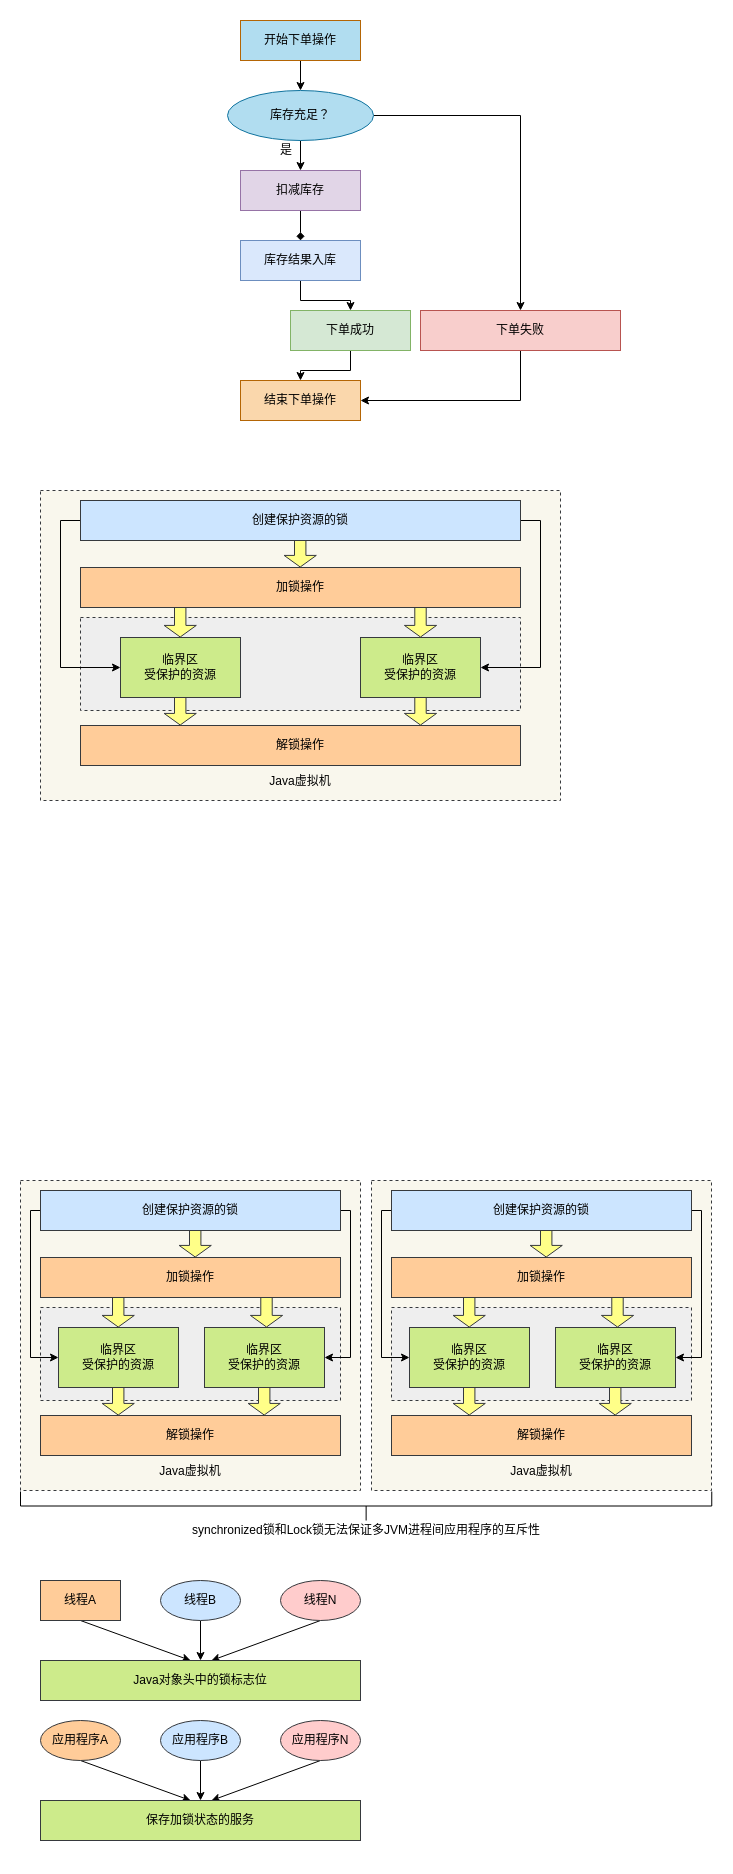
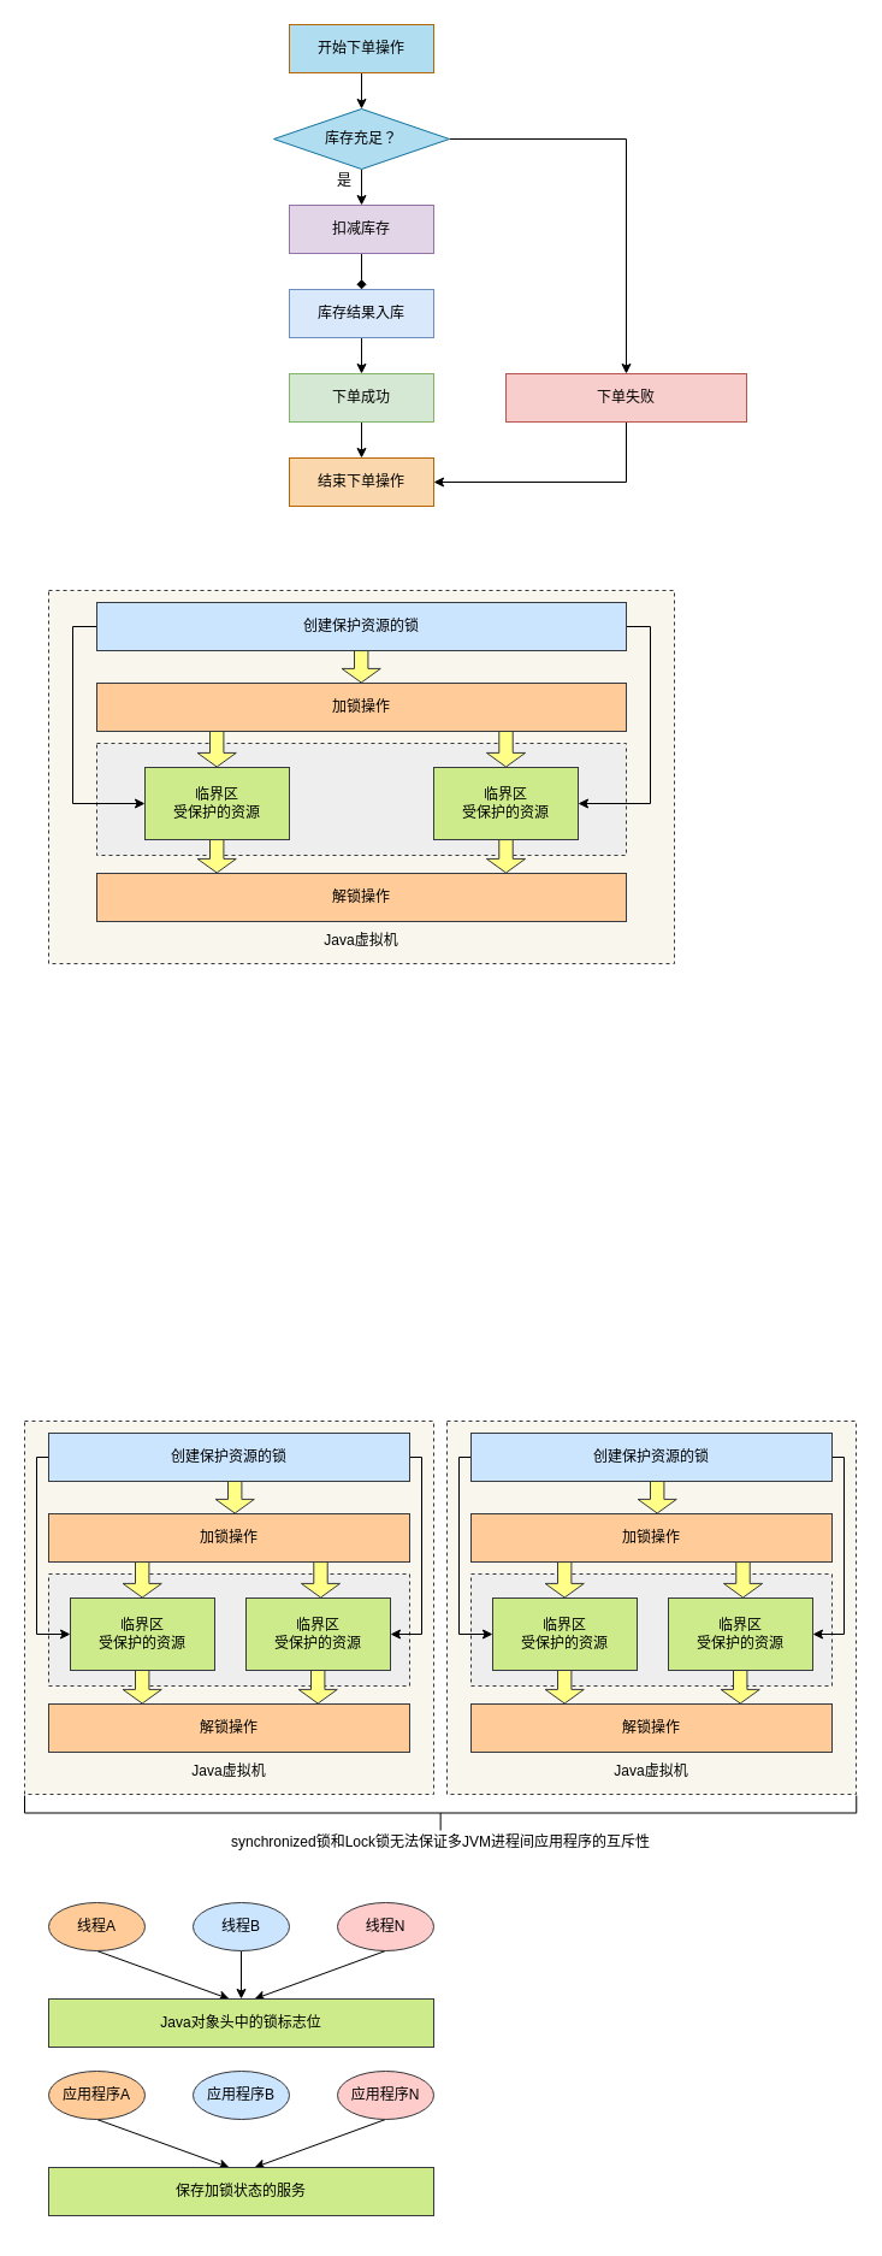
  <mxCell id="0" />
  <mxCell id="1" parent="0" />
  <mxCell id="2" value="" style="rounded=0;whiteSpace=wrap;html=1;dashed=1;fillColor=#f9f7ed;strokeColor=#36393d;" vertex="1" parent="1"><mxGeometry x="40" y="490" width="520" height="310" as="geometry" /></mxCell>
  <mxCell id="3" value="" style="rounded=0;whiteSpace=wrap;html=1;fillColor=#eeeeee;strokeColor=#36393d;dashed=1;" vertex="1" parent="1"><mxGeometry x="80" y="617" width="440" height="93" as="geometry" /></mxCell>
  <mxCell id="4" style="edgeStyle=orthogonalEdgeStyle;rounded=0;orthogonalLoop=1;jettySize=auto;html=1;entryX=0.5;entryY=0;entryDx=0;entryDy=0;" edge="1" parent="1" source="5" target="8"><mxGeometry relative="1" as="geometry" /></mxCell>
  <mxCell id="5" value="开始下单操作" style="rounded=0;whiteSpace=wrap;html=1;fillColor=#b1ddf0;strokeColor=#b46504;" vertex="1" parent="1"><mxGeometry x="240" y="20" width="120" height="40" as="geometry" /></mxCell>
  <mxCell id="6" style="edgeStyle=orthogonalEdgeStyle;rounded=0;orthogonalLoop=1;jettySize=auto;html=1;entryX=0.5;entryY=0;entryDx=0;entryDy=0;" edge="1" parent="1" source="8" target="10"><mxGeometry relative="1" as="geometry" /></mxCell>
  <mxCell id="7" style="edgeStyle=orthogonalEdgeStyle;rounded=0;orthogonalLoop=1;jettySize=auto;html=1;entryX=0.5;entryY=0;entryDx=0;entryDy=0;" edge="1" parent="1" source="8" target="17"><mxGeometry relative="1" as="geometry" /></mxCell>
- <mxCell id="8" value="库存充足？" style="ellipse;whiteSpace=wrap;html=1;fillColor=#b1ddf0;strokeColor=#10739e;" vertex="1" parent="1"><mxGeometry x="227" y="90" width="146" height="50" as="geometry" /></mxCell>
+ <mxCell id="8" value="库存充足？" style="rhombus;whiteSpace=wrap;html=1;fillColor=#b1ddf0;strokeColor=#10739e;" vertex="1" parent="1"><mxGeometry x="227" y="90" width="146" height="50" as="geometry" /></mxCell>
  <mxCell id="9" style="edgeStyle=orthogonalEdgeStyle;rounded=0;orthogonalLoop=1;jettySize=auto;html=1;entryX=0.5;entryY=0;entryDx=0;entryDy=0;endArrow=diamond;" edge="1" parent="1" source="10" target="12"><mxGeometry relative="1" as="geometry" /></mxCell>
  <mxCell id="10" value="扣减库存" style="rounded=0;whiteSpace=wrap;html=1;fillColor=#e1d5e7;strokeColor=#9673a6;" vertex="1" parent="1"><mxGeometry x="240" y="170" width="120" height="40" as="geometry" /></mxCell>
  <mxCell id="11" style="edgeStyle=orthogonalEdgeStyle;rounded=0;orthogonalLoop=1;jettySize=auto;html=1;entryX=0.5;entryY=0;entryDx=0;entryDy=0;" edge="1" parent="1" source="12" target="14"><mxGeometry relative="1" as="geometry" /></mxCell>
  <mxCell id="12" value="库存结果入库" style="rounded=0;whiteSpace=wrap;html=1;fillColor=#dae8fc;strokeColor=#6c8ebf;" vertex="1" parent="1"><mxGeometry x="240" y="240" width="120" height="40" as="geometry" /></mxCell>
  <mxCell id="13" style="edgeStyle=orthogonalEdgeStyle;rounded=0;orthogonalLoop=1;jettySize=auto;html=1;entryX=0.5;entryY=0;entryDx=0;entryDy=0;" edge="1" parent="1" source="14" target="15"><mxGeometry relative="1" as="geometry" /></mxCell>
- <mxCell id="14" value="下单成功" style="rounded=0;whiteSpace=wrap;html=1;fillColor=#d5e8d4;strokeColor=#82b366;" vertex="1" parent="1"><mxGeometry x="290" y="310" width="120" height="40" as="geometry" /></mxCell>
+ <mxCell id="14" value="下单成功" style="rounded=0;whiteSpace=wrap;html=1;fillColor=#d5e8d4;strokeColor=#82b366;" vertex="1" parent="1"><mxGeometry x="240" y="310" width="120" height="40" as="geometry" /></mxCell>
  <mxCell id="15" value="结束下单操作" style="rounded=0;whiteSpace=wrap;html=1;fillColor=#fad7ac;strokeColor=#b46504;" vertex="1" parent="1"><mxGeometry x="240" y="380" width="120" height="40" as="geometry" /></mxCell>
  <mxCell id="16" style="edgeStyle=orthogonalEdgeStyle;rounded=0;orthogonalLoop=1;jettySize=auto;html=1;entryX=1;entryY=0.5;entryDx=0;entryDy=0;exitX=0.5;exitY=1;exitDx=0;exitDy=0;" edge="1" parent="1" source="17" target="15"><mxGeometry relative="1" as="geometry" /></mxCell>
  <mxCell id="17" value="下单失败" style="rounded=0;whiteSpace=wrap;html=1;fillColor=#f8cecc;strokeColor=#b85450;" vertex="1" parent="1"><mxGeometry x="420" y="310" width="200" height="40" as="geometry" /></mxCell>
  <mxCell id="18" value="是" style="text;html=1;strokeColor=none;fillColor=none;align=center;verticalAlign=middle;whiteSpace=wrap;rounded=0;" vertex="1" parent="1"><mxGeometry x="266" y="140" width="40" height="20" as="geometry" /></mxCell>
  <mxCell id="19" style="edgeStyle=orthogonalEdgeStyle;rounded=0;orthogonalLoop=1;jettySize=auto;html=1;entryX=1;entryY=0.5;entryDx=0;entryDy=0;" edge="1" parent="1" source="24" target="30"><mxGeometry relative="1" as="geometry"><Array as="points"><mxPoint x="540" y="520" /><mxPoint x="540" y="667" /></Array></mxGeometry></mxCell>
  <mxCell id="20" style="edgeStyle=orthogonalEdgeStyle;rounded=0;orthogonalLoop=1;jettySize=auto;html=1;entryX=0;entryY=0.5;entryDx=0;entryDy=0;" edge="1" parent="1" source="24" target="29"><mxGeometry relative="1" as="geometry"><Array as="points"><mxPoint x="60" y="520" /><mxPoint x="60" y="667" /></Array></mxGeometry></mxCell>
  <mxCell id="21" value="解锁操作" style="rounded=0;whiteSpace=wrap;html=1;fillColor=#ffcc99;strokeColor=#36393d;" vertex="1" parent="1"><mxGeometry x="80" y="725" width="440" height="40" as="geometry" /></mxCell>
  <mxCell id="22" value="" style="shape=flexArrow;endArrow=classic;html=1;endWidth=19.755;endSize=3.526;width=11.429;fillColor=#ffff88;strokeColor=#36393d;" edge="1" parent="1"><mxGeometry width="50" height="50" relative="1" as="geometry"><mxPoint x="420" y="675" as="sourcePoint" /><mxPoint x="420" y="725" as="targetPoint" /></mxGeometry></mxCell>
  <mxCell id="23" value="" style="shape=flexArrow;endArrow=classic;html=1;endWidth=19.755;endSize=3.526;width=11.429;fillColor=#ffff88;strokeColor=#36393d;" edge="1" parent="1"><mxGeometry width="50" height="50" relative="1" as="geometry"><mxPoint x="299.71" y="517" as="sourcePoint" /><mxPoint x="299.71" y="567" as="targetPoint" /></mxGeometry></mxCell>
  <mxCell id="24" value="创建保护资源的锁" style="rounded=0;whiteSpace=wrap;html=1;fillColor=#cce5ff;strokeColor=#36393d;" vertex="1" parent="1"><mxGeometry x="80" y="500" width="440" height="40" as="geometry" /></mxCell>
  <mxCell id="25" value="" style="shape=flexArrow;endArrow=classic;html=1;endWidth=19.755;endSize=3.526;width=11.429;fillColor=#ffff88;strokeColor=#36393d;" edge="1" parent="1"><mxGeometry width="50" height="50" relative="1" as="geometry"><mxPoint x="179.71" y="587" as="sourcePoint" /><mxPoint x="179.71" y="637" as="targetPoint" /></mxGeometry></mxCell>
  <mxCell id="26" value="" style="shape=flexArrow;endArrow=classic;html=1;endWidth=19.755;endSize=3.526;width=11.429;fillColor=#ffff88;strokeColor=#36393d;" edge="1" parent="1"><mxGeometry width="50" height="50" relative="1" as="geometry"><mxPoint x="420" y="587" as="sourcePoint" /><mxPoint x="420" y="637" as="targetPoint" /></mxGeometry></mxCell>
  <mxCell id="27" value="加锁操作" style="rounded=0;whiteSpace=wrap;html=1;fillColor=#ffcc99;strokeColor=#36393d;" vertex="1" parent="1"><mxGeometry x="80" y="567" width="440" height="40" as="geometry" /></mxCell>
  <mxCell id="28" value="" style="shape=flexArrow;endArrow=classic;html=1;endWidth=19.755;endSize=3.526;width=11.429;fillColor=#ffff88;strokeColor=#36393d;" edge="1" parent="1"><mxGeometry width="50" height="50" relative="1" as="geometry"><mxPoint x="179.71" y="675" as="sourcePoint" /><mxPoint x="179.71" y="725" as="targetPoint" /></mxGeometry></mxCell>
  <mxCell id="29" value="临界区&lt;br&gt;受保护的资源" style="rounded=0;whiteSpace=wrap;html=1;fillColor=#cdeb8b;strokeColor=#36393d;" vertex="1" parent="1"><mxGeometry x="120" y="637" width="120" height="60" as="geometry" /></mxCell>
  <mxCell id="30" value="临界区&lt;br&gt;受保护的资源" style="rounded=0;whiteSpace=wrap;html=1;fillColor=#cdeb8b;strokeColor=#36393d;" vertex="1" parent="1"><mxGeometry x="360" y="637" width="120" height="60" as="geometry" /></mxCell>
  <mxCell id="31" value="Java虚拟机" style="text;html=1;strokeColor=none;fillColor=none;align=center;verticalAlign=middle;whiteSpace=wrap;rounded=0;dashed=1;" vertex="1" parent="1"><mxGeometry x="260" y="771" width="80" height="20" as="geometry" /></mxCell>
  <mxCell id="32" value="" style="rounded=0;whiteSpace=wrap;html=1;dashed=1;fillColor=#f9f7ed;strokeColor=#36393d;" vertex="1" parent="1"><mxGeometry x="20" y="1180" width="340" height="310" as="geometry" /></mxCell>
  <mxCell id="33" value="" style="rounded=0;whiteSpace=wrap;html=1;fillColor=#eeeeee;strokeColor=#36393d;dashed=1;" vertex="1" parent="1"><mxGeometry x="40" y="1307" width="300" height="93" as="geometry" /></mxCell>
  <mxCell id="34" style="edgeStyle=orthogonalEdgeStyle;rounded=0;orthogonalLoop=1;jettySize=auto;html=1;entryX=1;entryY=0.5;entryDx=0;entryDy=0;" edge="1" parent="1" source="39" target="45"><mxGeometry relative="1" as="geometry"><Array as="points"><mxPoint x="350" y="1210" /><mxPoint x="350" y="1357" /></Array></mxGeometry></mxCell>
  <mxCell id="35" style="edgeStyle=orthogonalEdgeStyle;rounded=0;orthogonalLoop=1;jettySize=auto;html=1;entryX=0;entryY=0.5;entryDx=0;entryDy=0;" edge="1" parent="1" source="39" target="44"><mxGeometry relative="1" as="geometry"><Array as="points"><mxPoint x="30" y="1210" /><mxPoint x="30" y="1357" /></Array></mxGeometry></mxCell>
  <mxCell id="36" value="解锁操作" style="rounded=0;whiteSpace=wrap;html=1;fillColor=#ffcc99;strokeColor=#36393d;" vertex="1" parent="1"><mxGeometry x="40" y="1415" width="300" height="40" as="geometry" /></mxCell>
  <mxCell id="37" value="" style="shape=flexArrow;endArrow=classic;html=1;endWidth=19.755;endSize=3.526;width=11.429;fillColor=#ffff88;strokeColor=#36393d;" edge="1" parent="1"><mxGeometry width="50" height="50" relative="1" as="geometry"><mxPoint x="263.71" y="1365" as="sourcePoint" /><mxPoint x="263.71" y="1415" as="targetPoint" /></mxGeometry></mxCell>
  <mxCell id="38" value="" style="shape=flexArrow;endArrow=classic;html=1;endWidth=19.755;endSize=3.526;width=11.429;fillColor=#ffff88;strokeColor=#36393d;" edge="1" parent="1"><mxGeometry width="50" height="50" relative="1" as="geometry"><mxPoint x="194.71" y="1207" as="sourcePoint" /><mxPoint x="194.71" y="1257" as="targetPoint" /></mxGeometry></mxCell>
  <mxCell id="39" value="创建保护资源的锁" style="rounded=0;whiteSpace=wrap;html=1;fillColor=#cce5ff;strokeColor=#36393d;" vertex="1" parent="1"><mxGeometry x="40" y="1190" width="300" height="40" as="geometry" /></mxCell>
  <mxCell id="40" value="" style="shape=flexArrow;endArrow=classic;html=1;endWidth=19.755;endSize=3.526;width=11.429;fillColor=#ffff88;strokeColor=#36393d;" edge="1" parent="1"><mxGeometry width="50" height="50" relative="1" as="geometry"><mxPoint x="117.71" y="1277" as="sourcePoint" /><mxPoint x="117.71" y="1327" as="targetPoint" /></mxGeometry></mxCell>
  <mxCell id="41" value="" style="shape=flexArrow;endArrow=classic;html=1;endWidth=19.755;endSize=3.526;width=11.429;fillColor=#ffff88;strokeColor=#36393d;" edge="1" parent="1"><mxGeometry width="50" height="50" relative="1" as="geometry"><mxPoint x="266" y="1277" as="sourcePoint" /><mxPoint x="266" y="1327" as="targetPoint" /></mxGeometry></mxCell>
  <mxCell id="42" value="加锁操作" style="rounded=0;whiteSpace=wrap;html=1;fillColor=#ffcc99;strokeColor=#36393d;" vertex="1" parent="1"><mxGeometry x="40" y="1257" width="300" height="40" as="geometry" /></mxCell>
  <mxCell id="43" value="" style="shape=flexArrow;endArrow=classic;html=1;endWidth=19.755;endSize=3.526;width=11.429;fillColor=#ffff88;strokeColor=#36393d;" edge="1" parent="1"><mxGeometry width="50" height="50" relative="1" as="geometry"><mxPoint x="117.71" y="1365" as="sourcePoint" /><mxPoint x="117.71" y="1415" as="targetPoint" /></mxGeometry></mxCell>
  <mxCell id="44" value="临界区&lt;br&gt;受保护的资源" style="rounded=0;whiteSpace=wrap;html=1;fillColor=#cdeb8b;strokeColor=#36393d;" vertex="1" parent="1"><mxGeometry x="58" y="1327" width="120" height="60" as="geometry" /></mxCell>
  <mxCell id="45" value="临界区&lt;br&gt;受保护的资源" style="rounded=0;whiteSpace=wrap;html=1;fillColor=#cdeb8b;strokeColor=#36393d;" vertex="1" parent="1"><mxGeometry x="204" y="1327" width="120" height="60" as="geometry" /></mxCell>
  <mxCell id="46" value="Java虚拟机" style="text;html=1;strokeColor=none;fillColor=none;align=center;verticalAlign=middle;whiteSpace=wrap;rounded=0;dashed=1;" vertex="1" parent="1"><mxGeometry x="150" y="1461" width="80" height="20" as="geometry" /></mxCell>
  <mxCell id="47" value="" style="rounded=0;whiteSpace=wrap;html=1;dashed=1;fillColor=#f9f7ed;strokeColor=#36393d;" vertex="1" parent="1"><mxGeometry x="371" y="1180" width="340" height="310" as="geometry" /></mxCell>
  <mxCell id="48" value="" style="rounded=0;whiteSpace=wrap;html=1;fillColor=#eeeeee;strokeColor=#36393d;dashed=1;" vertex="1" parent="1"><mxGeometry x="391" y="1307" width="300" height="93" as="geometry" /></mxCell>
  <mxCell id="49" style="edgeStyle=orthogonalEdgeStyle;rounded=0;orthogonalLoop=1;jettySize=auto;html=1;entryX=1;entryY=0.5;entryDx=0;entryDy=0;" edge="1" parent="1" source="54" target="60"><mxGeometry relative="1" as="geometry"><Array as="points"><mxPoint x="701" y="1210" /><mxPoint x="701" y="1357" /></Array></mxGeometry></mxCell>
  <mxCell id="50" style="edgeStyle=orthogonalEdgeStyle;rounded=0;orthogonalLoop=1;jettySize=auto;html=1;entryX=0;entryY=0.5;entryDx=0;entryDy=0;" edge="1" parent="1" source="54" target="59"><mxGeometry relative="1" as="geometry"><Array as="points"><mxPoint x="381" y="1210" /><mxPoint x="381" y="1357" /></Array></mxGeometry></mxCell>
  <mxCell id="51" value="解锁操作" style="rounded=0;whiteSpace=wrap;html=1;fillColor=#ffcc99;strokeColor=#36393d;" vertex="1" parent="1"><mxGeometry x="391" y="1415" width="300" height="40" as="geometry" /></mxCell>
  <mxCell id="52" value="" style="shape=flexArrow;endArrow=classic;html=1;endWidth=19.755;endSize=3.526;width=11.429;fillColor=#ffff88;strokeColor=#36393d;" edge="1" parent="1"><mxGeometry width="50" height="50" relative="1" as="geometry"><mxPoint x="614.71" y="1365" as="sourcePoint" /><mxPoint x="614.71" y="1415" as="targetPoint" /></mxGeometry></mxCell>
  <mxCell id="53" value="" style="shape=flexArrow;endArrow=classic;html=1;endWidth=19.755;endSize=3.526;width=11.429;fillColor=#ffff88;strokeColor=#36393d;" edge="1" parent="1"><mxGeometry width="50" height="50" relative="1" as="geometry"><mxPoint x="545.71" y="1207" as="sourcePoint" /><mxPoint x="545.71" y="1257" as="targetPoint" /></mxGeometry></mxCell>
  <mxCell id="54" value="创建保护资源的锁" style="rounded=0;whiteSpace=wrap;html=1;fillColor=#cce5ff;strokeColor=#36393d;" vertex="1" parent="1"><mxGeometry x="391" y="1190" width="300" height="40" as="geometry" /></mxCell>
  <mxCell id="55" value="" style="shape=flexArrow;endArrow=classic;html=1;endWidth=19.755;endSize=3.526;width=11.429;fillColor=#ffff88;strokeColor=#36393d;" edge="1" parent="1"><mxGeometry width="50" height="50" relative="1" as="geometry"><mxPoint x="468.71" y="1277" as="sourcePoint" /><mxPoint x="468.71" y="1327" as="targetPoint" /></mxGeometry></mxCell>
  <mxCell id="56" value="" style="shape=flexArrow;endArrow=classic;html=1;endWidth=19.755;endSize=3.526;width=11.429;fillColor=#ffff88;strokeColor=#36393d;" edge="1" parent="1"><mxGeometry width="50" height="50" relative="1" as="geometry"><mxPoint x="617" y="1277" as="sourcePoint" /><mxPoint x="617" y="1327" as="targetPoint" /></mxGeometry></mxCell>
  <mxCell id="57" value="加锁操作" style="rounded=0;whiteSpace=wrap;html=1;fillColor=#ffcc99;strokeColor=#36393d;" vertex="1" parent="1"><mxGeometry x="391" y="1257" width="300" height="40" as="geometry" /></mxCell>
  <mxCell id="58" value="" style="shape=flexArrow;endArrow=classic;html=1;endWidth=19.755;endSize=3.526;width=11.429;fillColor=#ffff88;strokeColor=#36393d;" edge="1" parent="1"><mxGeometry width="50" height="50" relative="1" as="geometry"><mxPoint x="468.71" y="1365" as="sourcePoint" /><mxPoint x="468.71" y="1415" as="targetPoint" /></mxGeometry></mxCell>
  <mxCell id="59" value="临界区&lt;br&gt;受保护的资源" style="rounded=0;whiteSpace=wrap;html=1;fillColor=#cdeb8b;strokeColor=#36393d;" vertex="1" parent="1"><mxGeometry x="409" y="1327" width="120" height="60" as="geometry" /></mxCell>
  <mxCell id="60" value="临界区&lt;br&gt;受保护的资源" style="rounded=0;whiteSpace=wrap;html=1;fillColor=#cdeb8b;strokeColor=#36393d;" vertex="1" parent="1"><mxGeometry x="555" y="1327" width="120" height="60" as="geometry" /></mxCell>
  <mxCell id="61" value="Java虚拟机" style="text;html=1;strokeColor=none;fillColor=none;align=center;verticalAlign=middle;whiteSpace=wrap;rounded=0;dashed=1;" vertex="1" parent="1"><mxGeometry x="501" y="1461" width="80" height="20" as="geometry" /></mxCell>
  <mxCell id="62" value="" style="strokeWidth=1;html=1;shape=mxgraph.flowchart.annotation_2;align=left;labelPosition=right;pointerEvents=1;rotation=-90;" vertex="1" parent="1"><mxGeometry x="351.13" y="1159.88" width="29" height="691.25" as="geometry" /></mxCell>
  <mxCell id="63" value="synchronized锁和Lock锁无法保证多JVM进程间应用程序的互斥性" style="text;html=1;strokeColor=none;fillColor=none;align=center;verticalAlign=middle;whiteSpace=wrap;rounded=0;" vertex="1" parent="1"><mxGeometry x="185.63" y="1520" width="360" height="20" as="geometry" /></mxCell>
  <mxCell id="64" style="rounded=0;orthogonalLoop=1;jettySize=auto;html=1;entryX=0.469;entryY=0;entryDx=0;entryDy=0;entryPerimeter=0;exitX=0.5;exitY=1;exitDx=0;exitDy=0;" edge="1" parent="1" source="65" target="70"><mxGeometry relative="1" as="geometry" /></mxCell>
- <mxCell id="65" value="线程A" style="whiteSpace=wrap;html=1;strokeWidth=1;fillColor=#ffcc99;strokeColor=#36393d;rounded=0;" vertex="1" parent="1"><mxGeometry x="40" y="1580" width="80" height="40" as="geometry" /></mxCell>
+ <mxCell id="65" value="线程A" style="ellipse;whiteSpace=wrap;html=1;strokeWidth=1;fillColor=#ffcc99;strokeColor=#36393d;" vertex="1" parent="1"><mxGeometry x="40" y="1580" width="80" height="40" as="geometry" /></mxCell>
  <mxCell id="66" style="edgeStyle=none;rounded=0;orthogonalLoop=1;jettySize=auto;html=1;entryX=0.5;entryY=0;entryDx=0;entryDy=0;" edge="1" parent="1" source="67" target="70"><mxGeometry relative="1" as="geometry" /></mxCell>
  <mxCell id="67" value="线程B" style="ellipse;whiteSpace=wrap;html=1;strokeWidth=1;fillColor=#cce5ff;strokeColor=#36393d;" vertex="1" parent="1"><mxGeometry x="160" y="1580" width="80" height="40" as="geometry" /></mxCell>
  <mxCell id="68" style="edgeStyle=none;rounded=0;orthogonalLoop=1;jettySize=auto;html=1;exitX=0.5;exitY=1;exitDx=0;exitDy=0;" edge="1" parent="1" source="69"><mxGeometry relative="1" as="geometry"><mxPoint x="291.257" y="1614.873" as="sourcePoint" /><mxPoint x="211" y="1660" as="targetPoint" /></mxGeometry></mxCell>
  <mxCell id="69" value="线程N" style="ellipse;whiteSpace=wrap;html=1;strokeWidth=1;fillColor=#ffcccc;strokeColor=#36393d;" vertex="1" parent="1"><mxGeometry x="280" y="1580" width="80" height="40" as="geometry" /></mxCell>
  <mxCell id="70" value="Java对象头中的锁标志位" style="rounded=0;whiteSpace=wrap;html=1;strokeWidth=1;fillColor=#cdeb8b;strokeColor=#36393d;" vertex="1" parent="1"><mxGeometry x="40" y="1660" width="320" height="40" as="geometry" /></mxCell>
  <mxCell id="71" style="rounded=0;orthogonalLoop=1;jettySize=auto;html=1;entryX=0.469;entryY=0;entryDx=0;entryDy=0;entryPerimeter=0;exitX=0.5;exitY=1;exitDx=0;exitDy=0;" edge="1" parent="1" source="72" target="77"><mxGeometry relative="1" as="geometry" /></mxCell>
  <mxCell id="72" value="应用程序A" style="ellipse;whiteSpace=wrap;html=1;strokeWidth=1;fillColor=#ffcc99;strokeColor=#36393d;" vertex="1" parent="1"><mxGeometry x="40" y="1720" width="80" height="40" as="geometry" /></mxCell>
- <mxCell id="73" style="edgeStyle=none;rounded=0;orthogonalLoop=1;jettySize=auto;html=1;entryX=0.5;entryY=0;entryDx=0;entryDy=0;" edge="1" parent="1" source="74" target="77"><mxGeometry relative="1" as="geometry" /></mxCell>
  <mxCell id="74" value="应用程序B" style="ellipse;whiteSpace=wrap;html=1;strokeWidth=1;fillColor=#cce5ff;strokeColor=#36393d;" vertex="1" parent="1"><mxGeometry x="160" y="1720" width="80" height="40" as="geometry" /></mxCell>
  <mxCell id="75" style="edgeStyle=none;rounded=0;orthogonalLoop=1;jettySize=auto;html=1;exitX=0.5;exitY=1;exitDx=0;exitDy=0;" edge="1" parent="1" source="76"><mxGeometry relative="1" as="geometry"><mxPoint x="291.257" y="1754.873" as="sourcePoint" /><mxPoint x="211" y="1800" as="targetPoint" /></mxGeometry></mxCell>
  <mxCell id="76" value="应用程序N" style="ellipse;whiteSpace=wrap;html=1;strokeWidth=1;fillColor=#ffcccc;strokeColor=#36393d;" vertex="1" parent="1"><mxGeometry x="280" y="1720" width="80" height="40" as="geometry" /></mxCell>
  <mxCell id="77" value="保存加锁状态的服务" style="rounded=0;whiteSpace=wrap;html=1;strokeWidth=1;fillColor=#cdeb8b;strokeColor=#36393d;" vertex="1" parent="1"><mxGeometry x="40" y="1800" width="320" height="40" as="geometry" /></mxCell>
